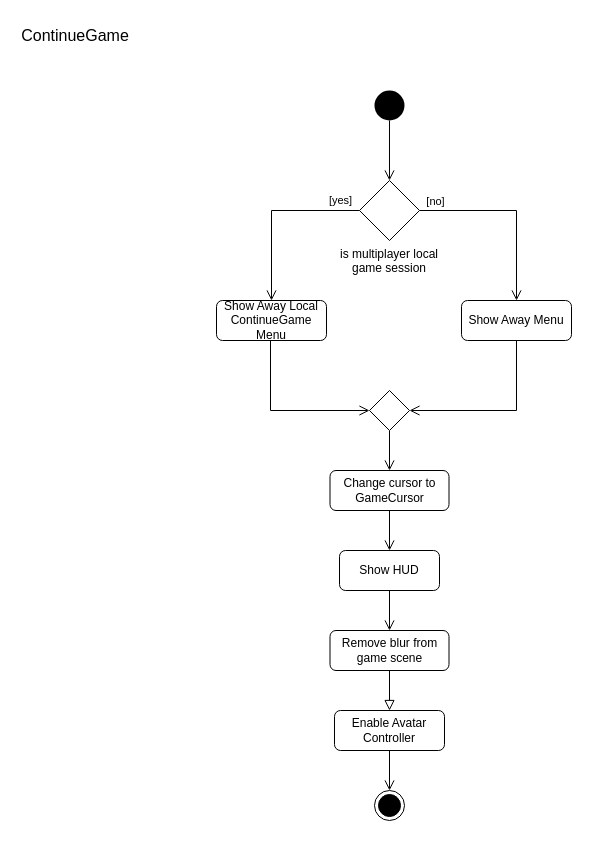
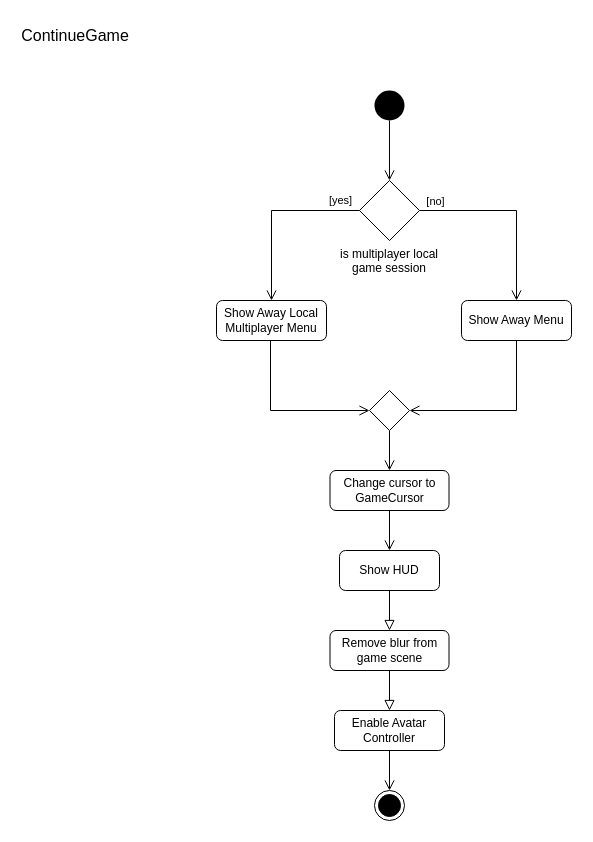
  <mxCell id="0" />
  <mxCell id="1" parent="0" />
  <mxCell id="2" style="edgeStyle=orthogonalEdgeStyle;rounded=0;orthogonalLoop=1;jettySize=auto;html=1;endArrow=open;endFill=0;endSize=8;" edge="1" parent="1" source="3" target="18"><mxGeometry relative="1" as="geometry" /></mxCell>
  <mxCell id="3" value="" style="ellipse;fillColor=#000000;strokeColor=none;" parent="1" vertex="1"><mxGeometry x="373.99" y="90" width="30" height="30" as="geometry" /></mxCell>
  <mxCell id="4" style="edgeStyle=orthogonalEdgeStyle;rounded=0;orthogonalLoop=1;jettySize=auto;html=1;endArrow=open;endFill=0;endSize=8;strokeWidth=1;" parent="1" source="5" target="9" edge="1"><mxGeometry relative="1" as="geometry" /></mxCell>
  <mxCell id="5" value="Change cursor to GameCursor" style="rounded=1;whiteSpace=wrap;html=1;" parent="1" vertex="1"><mxGeometry x="329.5" y="470" width="119" height="40" as="geometry" /></mxCell>
  <mxCell id="6" style="edgeStyle=orthogonalEdgeStyle;rounded=0;orthogonalLoop=1;jettySize=auto;html=1;endArrow=block;endFill=0;endSize=8;strokeWidth=1;" parent="1" source="7" target="11" edge="1"><mxGeometry relative="1" as="geometry" /></mxCell>
  <mxCell id="7" value="Remove blur from game scene" style="rounded=1;whiteSpace=wrap;html=1;" parent="1" vertex="1"><mxGeometry x="329.5" y="630" width="119" height="40" as="geometry" /></mxCell>
- <mxCell id="8" style="edgeStyle=orthogonalEdgeStyle;rounded=0;orthogonalLoop=1;jettySize=auto;html=1;endArrow=open;endFill=0;endSize=8;strokeWidth=1;" parent="1" source="9" target="7" edge="1"><mxGeometry relative="1" as="geometry" /></mxCell>
+ <mxCell id="8" style="edgeStyle=orthogonalEdgeStyle;rounded=0;orthogonalLoop=1;jettySize=auto;html=1;endArrow=block;endFill=0;endSize=8;strokeWidth=1;" parent="1" source="9" target="7" edge="1"><mxGeometry relative="1" as="geometry" /></mxCell>
  <mxCell id="9" value="Show HUD" style="rounded=1;whiteSpace=wrap;html=1;" parent="1" vertex="1"><mxGeometry x="339" y="550" width="100" height="40" as="geometry" /></mxCell>
  <mxCell id="10" style="edgeStyle=orthogonalEdgeStyle;rounded=0;orthogonalLoop=1;jettySize=auto;html=1;entryX=0.5;entryY=0;entryDx=0;entryDy=0;endArrow=open;endFill=0;endSize=8;strokeWidth=1;" parent="1" source="11" target="12" edge="1"><mxGeometry relative="1" as="geometry" /></mxCell>
  <mxCell id="11" value="Enable Avatar Controller" style="rounded=1;whiteSpace=wrap;html=1;" parent="1" vertex="1"><mxGeometry x="334" y="710" width="110" height="40" as="geometry" /></mxCell>
  <mxCell id="12" value="" style="ellipse;html=1;shape=endState;fillColor=#000000;strokeColor=#000000;" parent="1" vertex="1"><mxGeometry x="374" y="790" width="30" height="30" as="geometry" /></mxCell>
  <mxCell id="13" style="edgeStyle=orthogonalEdgeStyle;rounded=0;orthogonalLoop=1;jettySize=auto;html=1;entryX=1;entryY=0.5;entryDx=0;entryDy=0;endArrow=open;endFill=0;endSize=8;" edge="1" parent="1" source="14" target="23"><mxGeometry relative="1" as="geometry"><Array as="points"><mxPoint x="516" y="410" /></Array></mxGeometry></mxCell>
  <mxCell id="14" value="Show Away Menu" style="rounded=1;whiteSpace=wrap;html=1;strokeColor=#000000;" vertex="1" parent="1"><mxGeometry x="461" y="300" width="110" height="40" as="geometry" /></mxCell>
  <mxCell id="15" style="edgeStyle=orthogonalEdgeStyle;rounded=0;orthogonalLoop=1;jettySize=auto;html=1;entryX=0.5;entryY=0;entryDx=0;entryDy=0;fontSize=16;endSize=8;endArrow=open;endFill=0;" edge="1" parent="1" source="18" target="14"><mxGeometry relative="1" as="geometry" /></mxCell>
  <mxCell id="16" value="[no]" style="edgeLabel;html=1;align=center;verticalAlign=middle;resizable=0;points=[];fontSize=11;" vertex="1" connectable="0" parent="15"><mxGeometry x="-0.615" relative="1" as="geometry"><mxPoint x="-21" y="-10" as="offset" /></mxGeometry></mxCell>
  <mxCell id="17" value="[yes]" style="edgeStyle=orthogonalEdgeStyle;rounded=0;orthogonalLoop=1;jettySize=auto;html=1;entryX=0.5;entryY=0;entryDx=0;entryDy=0;fontSize=11;endArrow=open;endFill=0;endSize=8;" edge="1" parent="1" source="18" target="21"><mxGeometry x="-0.789" y="-10" relative="1" as="geometry"><mxPoint as="offset" /></mxGeometry></mxCell>
  <mxCell id="18" value="" style="rhombus;" vertex="1" parent="1"><mxGeometry x="359" y="180" width="60" height="60" as="geometry" /></mxCell>
  <mxCell id="19" value="is multiplayer local game session" style="text;whiteSpace=wrap;html=1;align=center;" vertex="1" parent="1"><mxGeometry x="336.12" y="240" width="105.75" height="40" as="geometry" /></mxCell>
  <mxCell id="20" style="edgeStyle=orthogonalEdgeStyle;rounded=0;orthogonalLoop=1;jettySize=auto;html=1;entryX=0;entryY=0.5;entryDx=0;entryDy=0;endArrow=open;endFill=0;endSize=8;" edge="1" parent="1" source="21" target="23"><mxGeometry relative="1" as="geometry"><Array as="points"><mxPoint x="270" y="410" /></Array></mxGeometry></mxCell>
- <mxCell id="21" value="Show Away Local&lt;br&gt;ContinueGame Menu" style="rounded=1;whiteSpace=wrap;html=1;strokeColor=#000000;" vertex="1" parent="1"><mxGeometry x="216" y="300" width="110" height="40" as="geometry" /></mxCell>
+ <mxCell id="21" value="Show Away Local&lt;br&gt;Multiplayer Menu" style="rounded=1;whiteSpace=wrap;html=1;strokeColor=#000000;" vertex="1" parent="1"><mxGeometry x="216" y="300" width="110" height="40" as="geometry" /></mxCell>
  <mxCell id="22" style="edgeStyle=orthogonalEdgeStyle;rounded=0;orthogonalLoop=1;jettySize=auto;html=1;endArrow=open;endFill=0;endSize=8;" edge="1" parent="1" source="23" target="5"><mxGeometry relative="1" as="geometry" /></mxCell>
  <mxCell id="23" value="" style="rhombus;strokeColor=#000000;" vertex="1" parent="1"><mxGeometry x="369" y="390" width="40" height="40" as="geometry" /></mxCell>
  <mxCell id="24" value="ContinueGame" style="text;html=1;strokeColor=none;fillColor=none;align=center;verticalAlign=middle;whiteSpace=wrap;rounded=0;fontSize=16;" vertex="1" parent="1"><mxGeometry x="20" y="20" width="110" height="30" as="geometry" /></mxCell>
